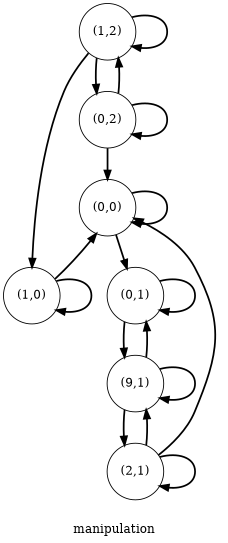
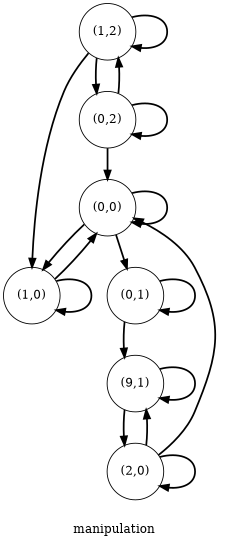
  digraph {
    label=manipulation
    nodesep=0.5
    splines=spline
    node [fillcolor=white shape=circle style=filled]
    edge [penwidth=2 style=filled]
    n1 [label="(0,0)"]
    n2 [label="(1,0)"]
    n3 [label="(0,1)"]
-   n4 [label="(2,1)"]
+   n4 [label="(2,0)"]
    n5 [label="(9,1)"]
    n6 [label="(0,2)"]
    n7 [label="(1,2)"]
    n1 -> n1
+   n1 -> n2
    n1 -> n3
    n2 -> n1
    n2 -> n2
    n3 -> n3
    n3 -> n5
    n4 -> n1
    n4 -> n4
    n4 -> n5
-   n5 -> n3
    n5 -> n4
    n5 -> n5
    n6 -> n1
    n6 -> n6
    n6 -> n7
    n7 -> n2
    n7 -> n6
    n7 -> n7
  }
